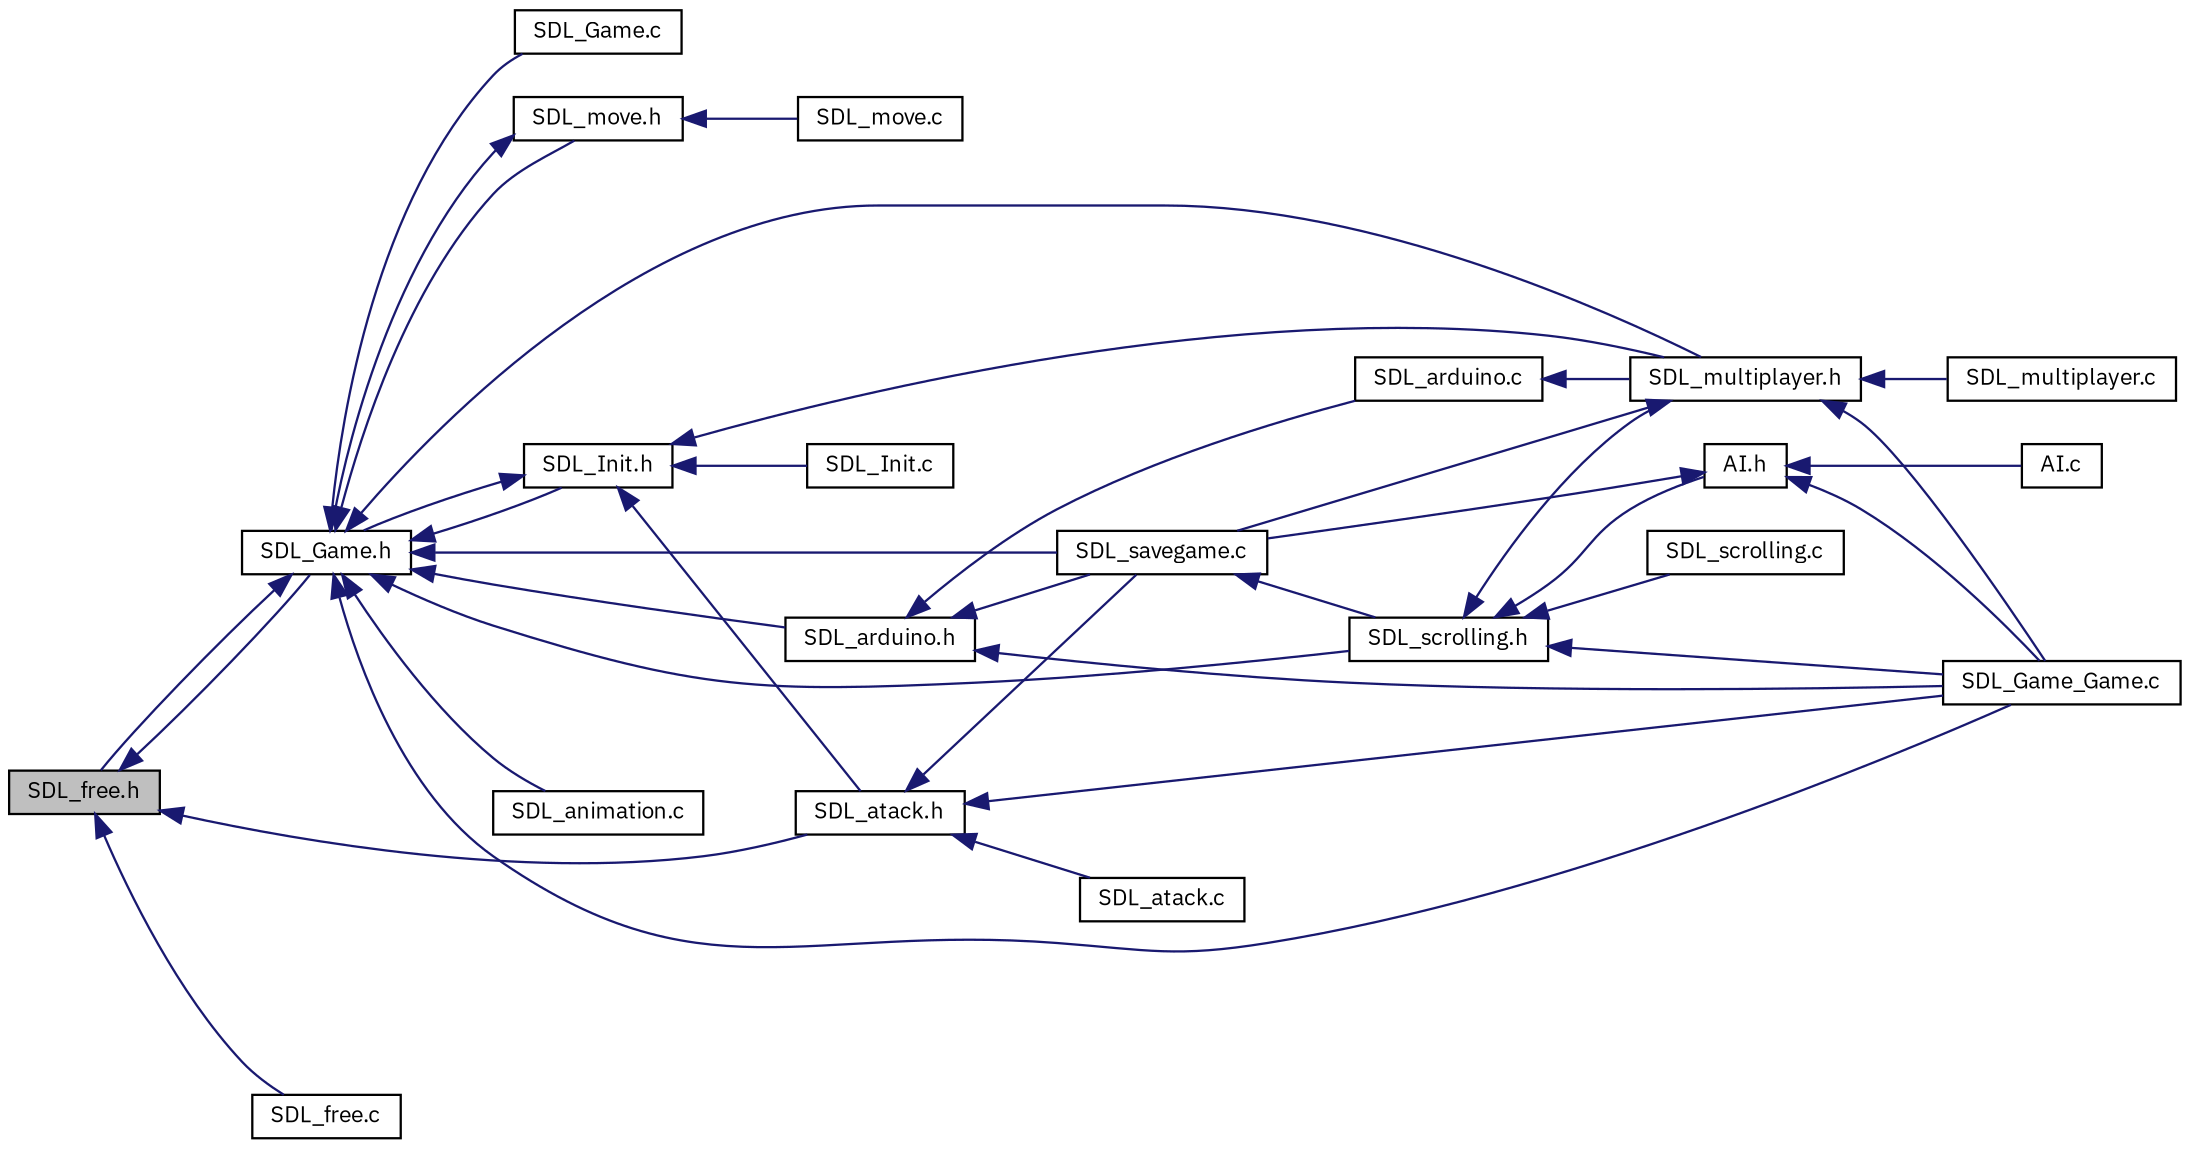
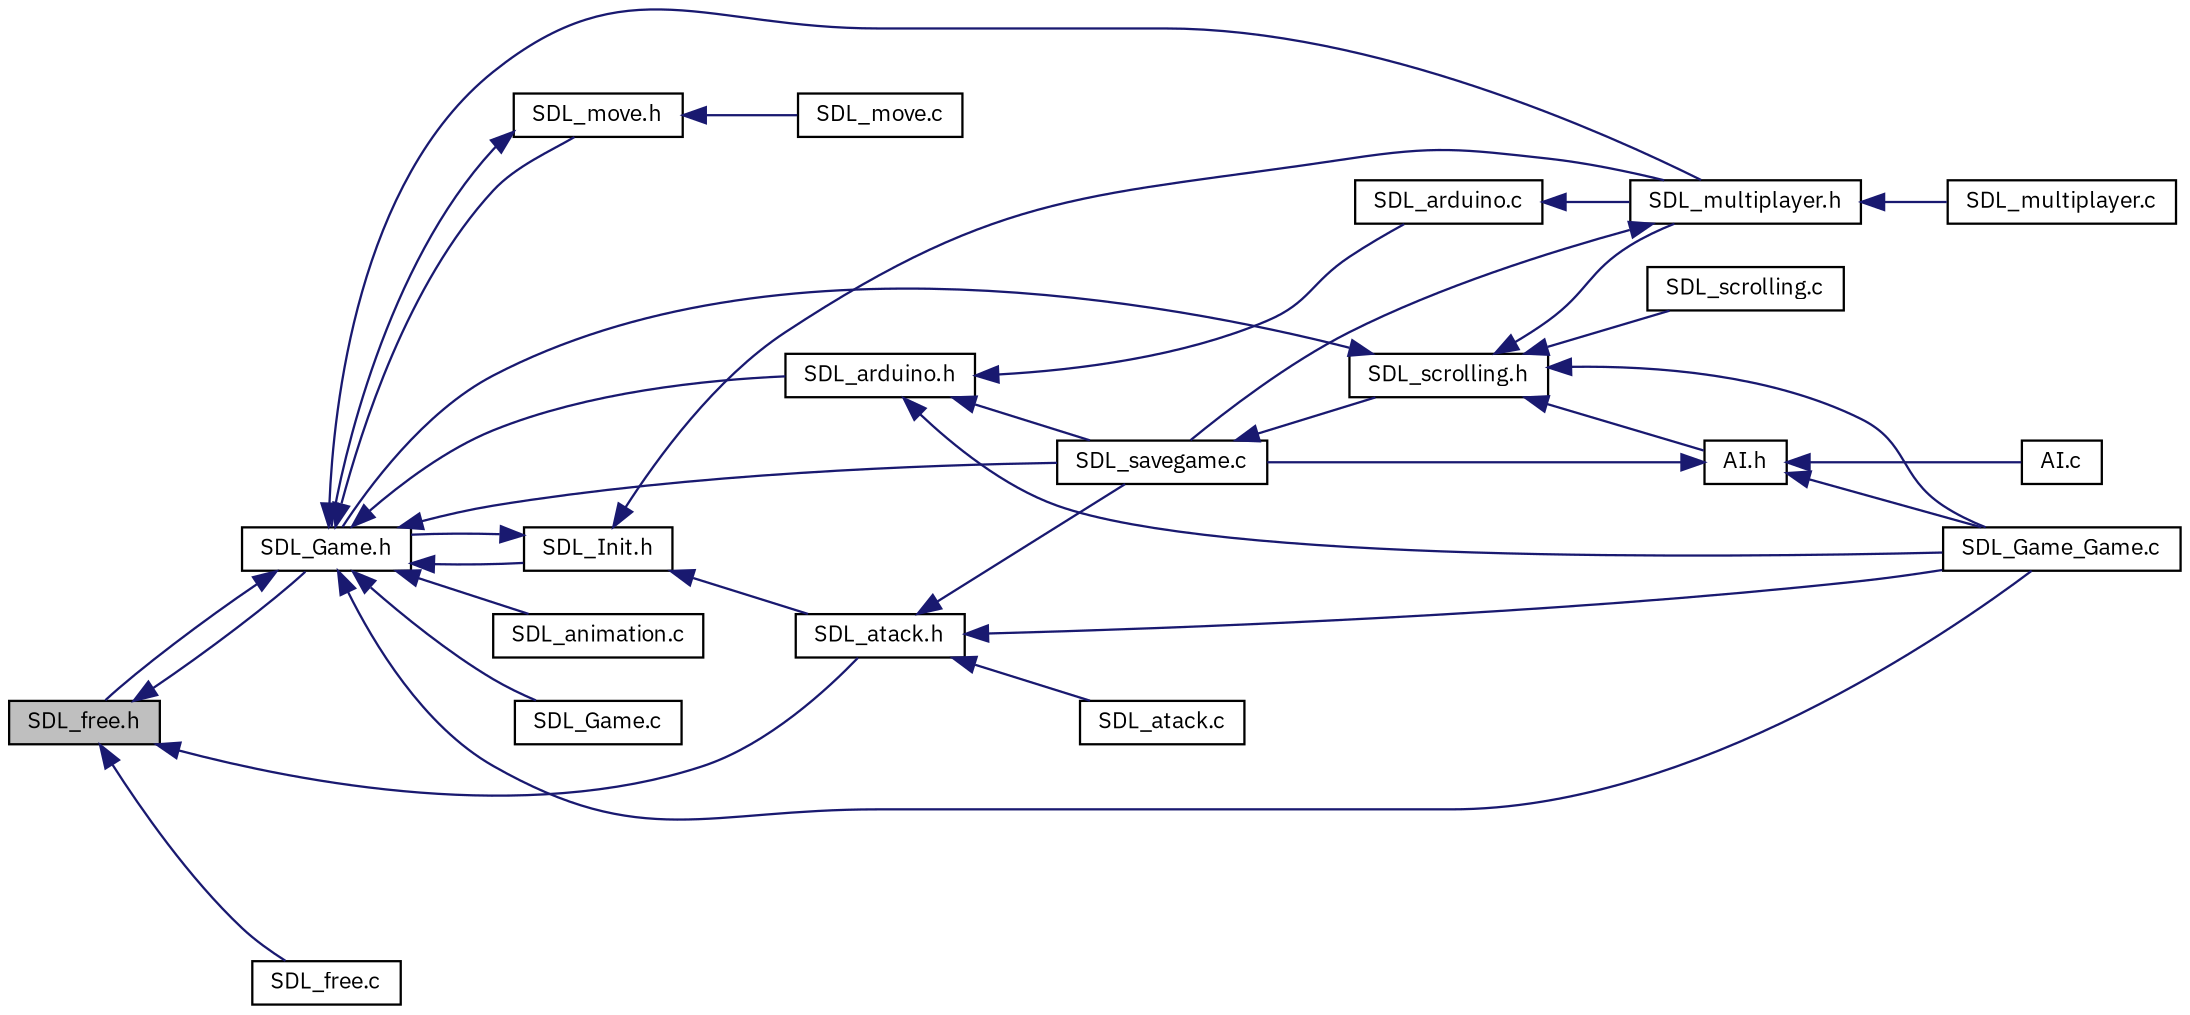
  digraph {
    fontname="IBM Plex Sans"
    rankdir=LR
    node [color=black fillcolor=white fontname="IBM Plex Sans" fontsize=10 shape=record style=filled]
    edge [color=midnightblue dir=back fontname="IBM Plex Sans" fontsize=10 labelfontname=Roboto labelfontsize=10 style=solid]
    n1 [fillcolor=grey75 fontcolor=black height=0.2 label="SDL_free.h" width=0.4]
    n2 [height=0.2 label="SDL_Game.h" width=0.4]
    n3 [height=0.2 label="SDL_atack.h" width=0.4]
    n4 [height=0.2 label="SDL_free.c" width=0.4]
    n5 [height=0.2 label="SDL_move.h" width=0.4]
    n6 [height=0.2 label="SDL_Game_Game.c" width=0.4]
    n7 [height=0.2 label="SDL_savegame.c" width=0.4]
    n8 [height=0.2 label="SDL_Init.h" width=0.4]
    n9 [height=0.2 label="SDL_multiplayer.h" width=0.4]
    n10 [height=0.2 label="SDL_scrolling.h" width=0.4]
    n11 [height=0.2 label="SDL_animation.c" width=0.4]
    n12 [height=0.2 label="SDL_arduino.h" width=0.4]
    n13 [height=0.2 label="SDL_Game.c" width=0.4]
    n14 [height=0.2 label="SDL_atack.c" width=0.4]
    n15 [height=0.2 label="SDL_move.c" width=0.4]
-   n16 [height=0.2 label="SDL_Init.c" width=0.4]
    n17 [height=0.2 label="SDL_multiplayer.c" width=0.4]
    n18 [height=0.2 label="AI.h" width=0.4]
    n19 [height=0.2 label="SDL_scrolling.c" width=0.4]
    n20 [height=0.2 label="SDL_arduino.c" width=0.4]
    n21 [height=0.2 label="AI.c" width=0.4]
    n1 -> n2
    n1 -> n3
    n1 -> n4
    n2 -> n1
    n2 -> n5
    n2 -> n6
    n2 -> n7
    n2 -> n8
    n2 -> n9
-   n2 -> n10
+   n10 -> n2
    n2 -> n11
    n2 -> n12
    n2 -> n13
    n3 -> n6
    n3 -> n7
    n3 -> n14
    n5 -> n2
    n5 -> n15
    n7 -> n10
    n8 -> n2
    n8 -> n3
    n8 -> n9
-   n8 -> n16
-   n9 -> n6
    n9 -> n7
    n9 -> n17
    n10 -> n6
    n10 -> n9
    n10 -> n18
    n10 -> n19
    n12 -> n6
    n12 -> n7
    n12 -> n20
    n18 -> n6
    n18 -> n7
    n18 -> n21
    n20 -> n9
  }
